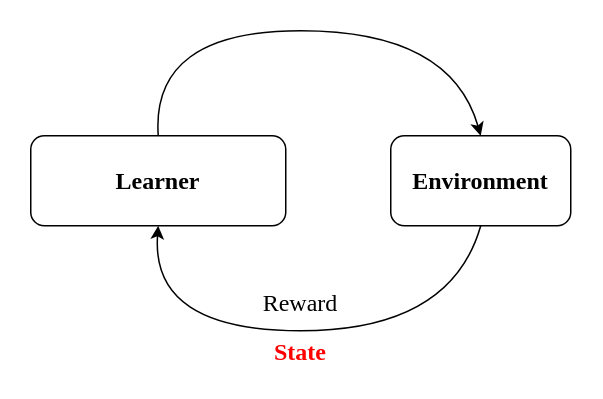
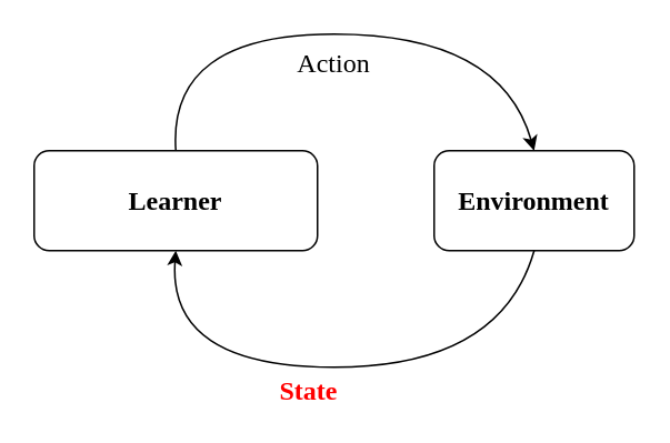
  <mxCell id="0" />
  <mxCell id="1" parent="0" />
  <mxCell id="2" value="&lt;b&gt;&lt;font face=&quot;Times New Roman&quot; style=&quot;font-size: 16px&quot;&gt;Learner&lt;/font&gt;&lt;/b&gt;" style="rounded=1;whiteSpace=wrap;html=1;" parent="1" vertex="1"><mxGeometry x="20" y="90" width="170" height="60" as="geometry" /></mxCell>
  <mxCell id="3" value="&lt;b&gt;&lt;font face=&quot;Times New Roman&quot; style=&quot;font-size: 16px&quot;&gt;Environment&lt;/font&gt;&lt;/b&gt;" style="rounded=1;whiteSpace=wrap;html=1;" parent="1" vertex="1"><mxGeometry x="260" y="90" width="120" height="60" as="geometry" /></mxCell>
  <mxCell id="4" value="" style="curved=1;endArrow=classic;html=1;exitX=0.5;exitY=0;exitDx=0;exitDy=0;entryX=0.5;entryY=0;entryDx=0;entryDy=0;" parent="1" source="2" target="3" edge="1"><mxGeometry width="50" height="50" relative="1" as="geometry"><mxPoint x="240" y="140" as="sourcePoint" /><mxPoint x="290" y="90" as="targetPoint" /><Array as="points"><mxPoint x="100" y="20" /><mxPoint x="300" y="20" /></Array></mxGeometry></mxCell>
  <mxCell id="5" value="" style="curved=1;endArrow=classic;html=1;entryX=0.5;entryY=1;entryDx=0;entryDy=0;exitX=0.5;exitY=1;exitDx=0;exitDy=0;" parent="1" source="3" target="2" edge="1"><mxGeometry width="50" height="50" relative="1" as="geometry"><mxPoint x="320" y="170" as="sourcePoint" /><mxPoint x="60" y="170" as="targetPoint" /><Array as="points"><mxPoint x="300" y="220" /><mxPoint x="100" y="220" /></Array></mxGeometry></mxCell>
- <mxCell id="7" value="&lt;font face=&quot;Times New Roman&quot; style=&quot;font-size: 16px&quot;&gt;Reward&lt;/font&gt;" style="text;html=1;strokeColor=none;fillColor=none;align=center;verticalAlign=middle;whiteSpace=wrap;rounded=0;fontSize=16;" parent="1" vertex="1"><mxGeometry x="180" y="191" width="40" height="20" as="geometry" /></mxCell>
- <mxCell id="8" value="&lt;b&gt;&lt;font face=&quot;Times New Roman&quot; color=&quot;#ff0000&quot;&gt;State&lt;/font&gt;&lt;/b&gt;" style="text;html=1;strokeColor=none;fillColor=none;align=center;verticalAlign=middle;whiteSpace=wrap;rounded=0;fontSize=16;" vertex="1" parent="1"><mxGeometry x="180" y="224" width="40" height="20" as="geometry" /></mxCell>
+ <mxCell id="6" value="&lt;font face=&quot;Times New Roman&quot; style=&quot;font-size: 16px;&quot;&gt;Action&lt;/font&gt;" style="text;html=1;strokeColor=none;fillColor=none;align=center;verticalAlign=middle;whiteSpace=wrap;rounded=0;fontSize=16;" parent="1" vertex="1"><mxGeometry x="180" y="27" width="40" height="20" as="geometry" /></mxCell>
+ <mxCell id="8" value="&lt;b&gt;&lt;font face=&quot;Times New Roman&quot; color=&quot;#ff0000&quot;&gt;State&lt;/font&gt;&lt;/b&gt;" style="text;html=1;strokeColor=none;fillColor=none;align=center;verticalAlign=middle;whiteSpace=wrap;rounded=0;fontSize=16;" vertex="1" parent="1"><mxGeometry x="165" y="224" width="40" height="20" as="geometry" /></mxCell>
